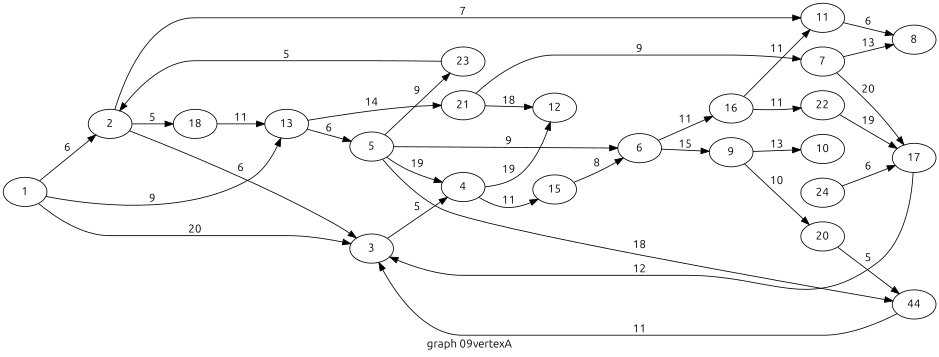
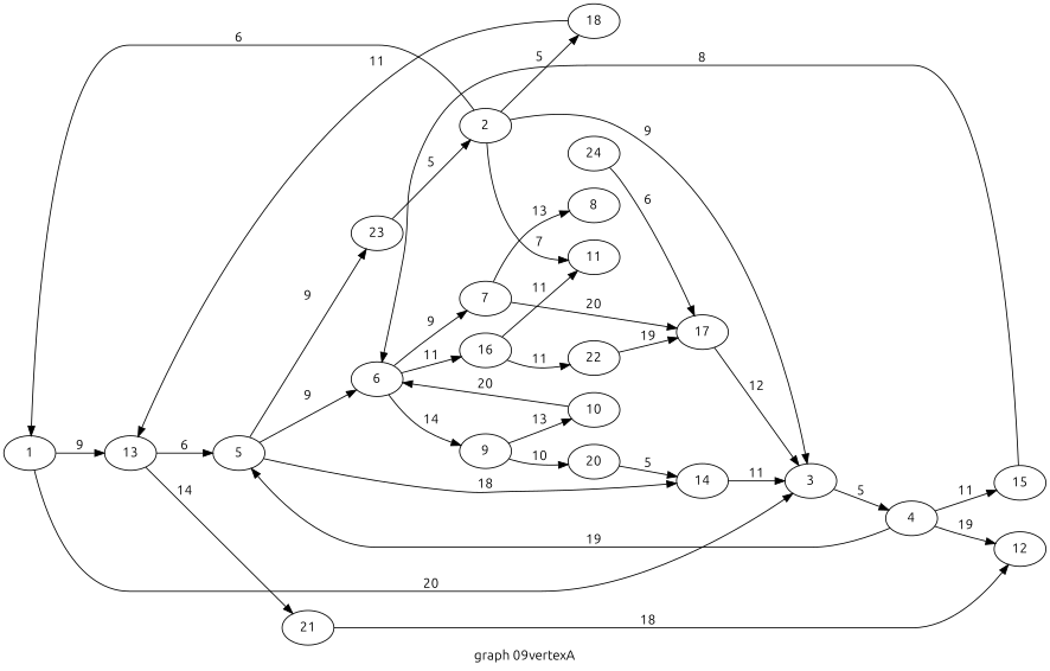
  digraph {
    fontname=Ubuntu
    label="graph 09vertexA"
    rankdir=LR
    node [fontname=Ubuntu]
    edge [fontname=Ubuntu]
    1
    2
    13
    3
    11
    18
    5
    21
    24
    17
    4
    8
    12
    15
    6
-   14 [label=44]
+   14
    23
    7
    9
    16
    10
    20
    22
-   1 -> 2 [label=" 6 "]
+   2 -> 1 [label=" 6 "]
    1 -> 13 [label=" 9 "]
    1 -> 3 [label=" 20 "]
-   2 -> 3 [label=" 6 "]
+   2 -> 3 [label=" 9 "]
    2 -> 11 [label=" 7 "]
    2 -> 18 [label=" 5 "]
    13 -> 5 [label=" 6 "]
    13 -> 21 [label=" 14 "]
    3 -> 4 [label=" 5 "]
-   11 -> 8 [label=" 6 "]
    18 -> 13 [label=" 11 "]
    5 -> 6 [label=" 9 "]
    5 -> 14 [label=" 18 "]
    5 -> 23 [label=" 9 "]
    21 -> 12 [label=" 18 "]
    24 -> 17 [label=" 6 "]
    17 -> 3 [label=" 12 "]
-   5 -> 4 [label=" 19 "]
+   4 -> 5 [label=" 19 "]
    4 -> 12 [label=" 19 "]
    4 -> 15 [label=" 11 "]
    15 -> 6 [label=" 8 "]
-   21 -> 7 [label=" 9 "]
-   6 -> 9 [label=" 15 "]
+   6 -> 7 [label=" 9 "]
+   6 -> 9 [label=" 14 "]
    6 -> 16 [label=" 11 "]
    14 -> 3 [label=" 11 "]
    23 -> 2 [label=" 5 "]
    7 -> 17 [label=" 20 "]
    7 -> 8 [label=" 13 "]
    9 -> 10 [label=" 13 "]
    9 -> 20 [label=" 10 "]
    16 -> 11 [label=" 11 "]
    16 -> 22 [label=" 11 "]
+   10 -> 6 [label=" 20 "]
    20 -> 14 [label=" 5 "]
    22 -> 17 [label=" 19 "]
  }
